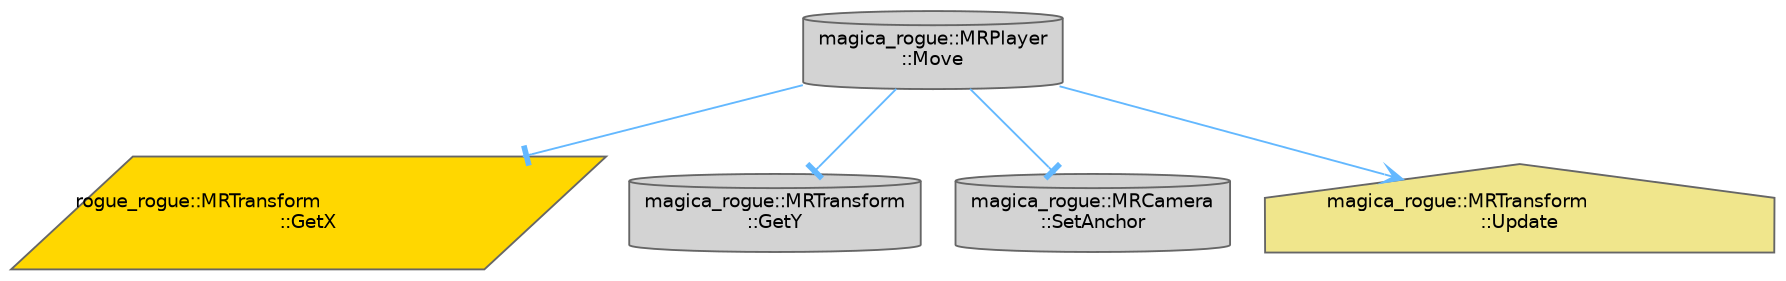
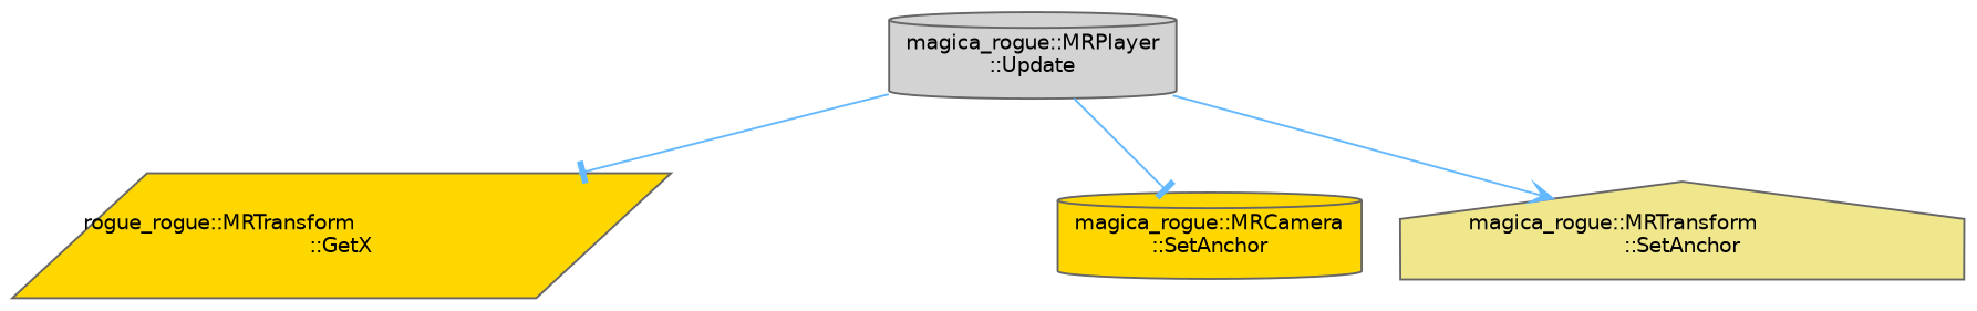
  digraph {
    rankdir=TB
    node [color=grey40 fillcolor=lightgrey fontname=Helvetica fontsize=10 shape=cylinder style=filled]
    edge [arrowhead=tee color=steelblue1 fontname=Helvetica fontsize=10 labelfontname=Helvetica labelfontsize=10 style=solid]
-   n1 [color=gray40 fontcolor=black height=0.2 label="magica_rogue::MRPlayer\l::Move" width=0.4]
+   n1 [color=gray40 fontcolor=black height=0.2 label="magica_rogue::MRPlayer\l::Update" width=0.4]
    n2 [fillcolor=gold height=0.2 label="rogue_rogue::MRTransform\l::GetX" shape=parallelogram width=0.4]
-   n3 [height=0.2 label="magica_rogue::MRTransform\l::GetY" width=0.4]
-   n4 [height=0.2 label="magica_rogue::MRCamera\l::SetAnchor" width=0.4]
-   n5 [fillcolor=khaki height=0.2 label="magica_rogue::MRTransform\l::Update" shape=house width=0.4]
+   n4 [fillcolor=gold height=0.2 label="magica_rogue::MRCamera\l::SetAnchor" width=0.4]
+   n5 [fillcolor=khaki height=0.2 label="magica_rogue::MRTransform\l::SetAnchor" shape=house width=0.4]
    n1 -> n2
-   n1 -> n3
    n1 -> n4
    n1 -> n5 [arrowhead=vee]
  }
